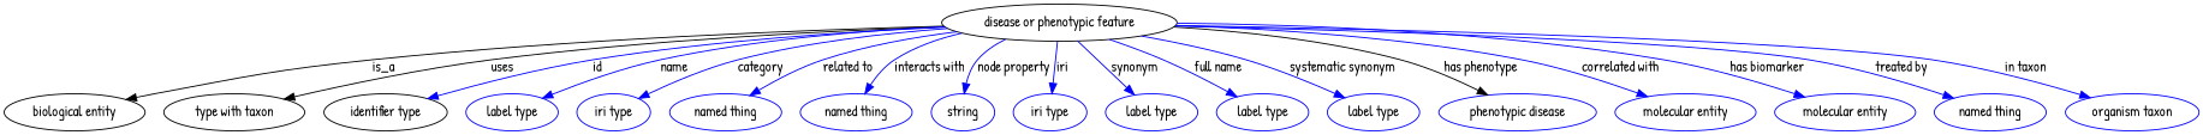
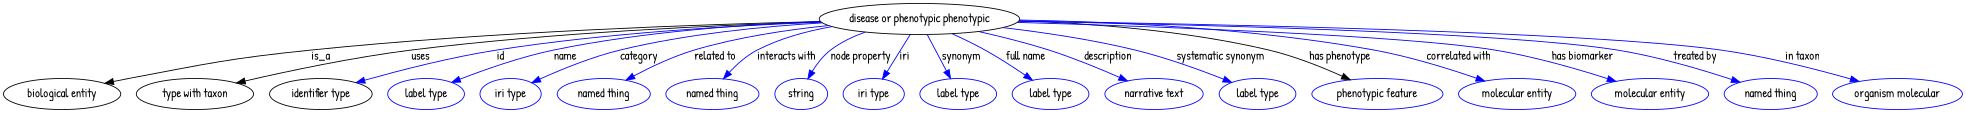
  digraph {
    fontname="Patrick Hand"
    node [fontname="Patrick Hand" color=blue]
    edge [fontname="Patrick Hand" color=blue style=solid]
-   n1 [height=0.5 label="disease or phenotypic feature" width=3.1523 color=""]
+   n1 [height=0.5 label="disease or phenotypic phenotypic" width=3.1523 color=""]
    "biological entity" [height=0.5 width=1.884 color=""]
    n3 [height=0.5 label="type with taxon" width=1.891 color=""]
    n4 [color=black height=0.5 label="identifier type" width=1.652]
    n5 [height=0.5 label="label type" width=1.2425]
    n6 [height=0.5 label="iri type" width=0.9834]
    n7 [height=0.5 label="named thing" width=1.5019]
    n8 [height=0.5 label="named thing" width=1.5019]
    n9 [height=0.5 label=string width=0.8403]
    n10 [height=0.5 label="iri type" width=0.9834]
    n11 [height=0.5 label="label type" width=1.2425]
    n12 [height=0.5 label="label type" width=1.2425]
+   n13 [height=0.5 label="narrative text" width=1.5834]
    n14 [height=0.5 label="label type" width=1.2425]
-   n15 [height=0.5 label="phenotypic disease" width=2.1155]
+   n15 [height=0.5 label="phenotypic feature" width=2.1155]
    n16 [height=0.5 label="molecular entity" width=1.8837]
    n17 [height=0.5 label="molecular entity" width=1.8837]
    n18 [height=0.5 label="named thing" width=1.5019]
-   n19 [height=0.5 label="organism taxon" width=1.7978]
+   n19 [height=0.5 label="organism molecular" width=1.7978]
    n1 -> "biological entity" [label=is_a color="" style=""]
    n1 -> n3 [label=uses color="" style=""]
    n1 -> n4 [label=id]
    n1 -> n5 [label=name]
    n1 -> n6 [label=category]
    n1 -> n7 [label="related to"]
    n1 -> n8 [label="interacts with"]
    n1 -> n9 [label="node property"]
    n1 -> n10 [label=iri]
    n1 -> n11 [label=synonym]
    n1 -> n12 [label="full name"]
+   n1 -> n13 [label=description]
    n1 -> n14 [label="systematic synonym"]
    n1 -> n15 [color=black label="has phenotype"]
    n1 -> n16 [label="correlated with"]
    n1 -> n17 [label="has biomarker"]
    n1 -> n18 [label="treated by"]
    n1 -> n19 [label="in taxon"]
  }
